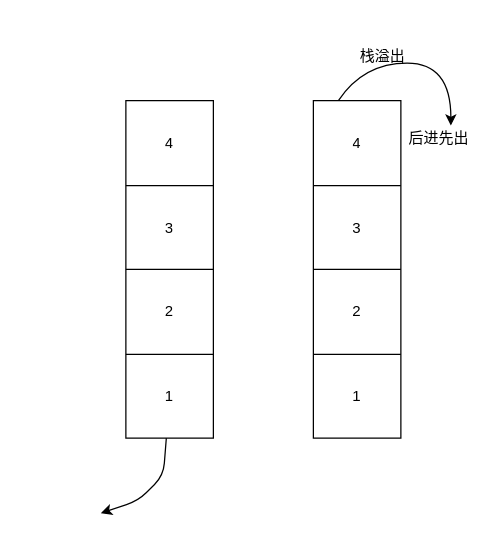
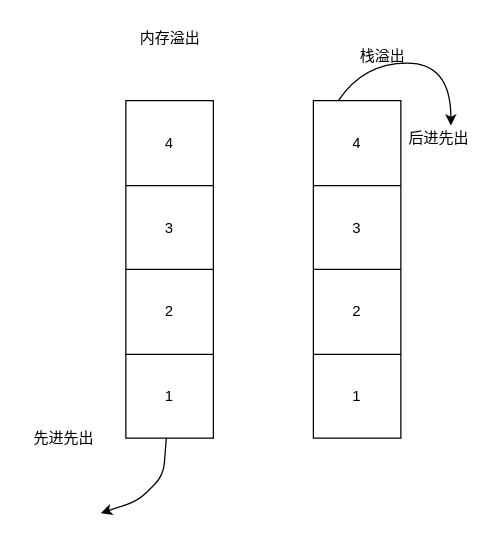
  <mxCell id="0" />
  <mxCell id="1" parent="0" />
  <mxCell id="2" value="" style="shape=table;html=1;whiteSpace=wrap;startSize=0;container=1;collapsible=0;childLayout=tableLayout;" vertex="1" parent="1"><mxGeometry x="100" y="80" width="70" height="270" as="geometry" /></mxCell>
  <mxCell id="3" value="" style="shape=partialRectangle;html=1;whiteSpace=wrap;collapsible=0;dropTarget=0;pointerEvents=0;fillColor=none;top=0;left=0;bottom=0;right=0;points=[[0,0.5],[1,0.5]];portConstraint=eastwest;" vertex="1" parent="2"><mxGeometry width="70" height="68" as="geometry" /></mxCell>
  <mxCell id="4" value="4" style="shape=partialRectangle;html=1;whiteSpace=wrap;connectable=0;overflow=hidden;fillColor=none;top=0;left=0;bottom=0;right=0;" vertex="1" parent="3"><mxGeometry width="70" height="68" as="geometry" /></mxCell>
  <mxCell id="5" value="" style="shape=partialRectangle;html=1;whiteSpace=wrap;collapsible=0;dropTarget=0;pointerEvents=0;fillColor=none;top=0;left=0;bottom=0;right=0;points=[[0,0.5],[1,0.5]];portConstraint=eastwest;" vertex="1" parent="2"><mxGeometry y="68" width="70" height="67" as="geometry" /></mxCell>
  <mxCell id="6" value="3" style="shape=partialRectangle;html=1;whiteSpace=wrap;connectable=0;overflow=hidden;fillColor=none;top=0;left=0;bottom=0;right=0;" vertex="1" parent="5"><mxGeometry width="70" height="67" as="geometry" /></mxCell>
  <mxCell id="7" value="" style="shape=partialRectangle;html=1;whiteSpace=wrap;collapsible=0;dropTarget=0;pointerEvents=0;fillColor=none;top=0;left=0;bottom=0;right=0;points=[[0,0.5],[1,0.5]];portConstraint=eastwest;" vertex="1" parent="2"><mxGeometry y="135" width="70" height="68" as="geometry" /></mxCell>
  <mxCell id="8" value="2" style="shape=partialRectangle;html=1;whiteSpace=wrap;connectable=0;overflow=hidden;fillColor=none;top=0;left=0;bottom=0;right=0;" vertex="1" parent="7"><mxGeometry width="70" height="68" as="geometry" /></mxCell>
  <mxCell id="9" value="" style="shape=partialRectangle;html=1;whiteSpace=wrap;collapsible=0;dropTarget=0;pointerEvents=0;fillColor=none;top=0;left=0;bottom=0;right=0;points=[[0,0.5],[1,0.5]];portConstraint=eastwest;" vertex="1" parent="2"><mxGeometry y="203" width="70" height="67" as="geometry" /></mxCell>
  <mxCell id="10" value="1" style="shape=partialRectangle;html=1;whiteSpace=wrap;connectable=0;overflow=hidden;fillColor=none;top=0;left=0;bottom=0;right=0;" vertex="1" parent="9"><mxGeometry width="70" height="67" as="geometry" /></mxCell>
  <mxCell id="11" value="" style="shape=table;html=1;whiteSpace=wrap;startSize=0;container=1;collapsible=0;childLayout=tableLayout;" vertex="1" parent="1"><mxGeometry x="250" y="80" width="70" height="270" as="geometry" /></mxCell>
  <mxCell id="12" value="" style="shape=partialRectangle;html=1;whiteSpace=wrap;collapsible=0;dropTarget=0;pointerEvents=0;fillColor=none;top=0;left=0;bottom=0;right=0;points=[[0,0.5],[1,0.5]];portConstraint=eastwest;" vertex="1" parent="11"><mxGeometry width="70" height="68" as="geometry" /></mxCell>
  <mxCell id="13" value="4" style="shape=partialRectangle;html=1;whiteSpace=wrap;connectable=0;overflow=hidden;fillColor=none;top=0;left=0;bottom=0;right=0;" vertex="1" parent="12"><mxGeometry width="70" height="68" as="geometry" /></mxCell>
  <mxCell id="14" value="" style="shape=partialRectangle;html=1;whiteSpace=wrap;collapsible=0;dropTarget=0;pointerEvents=0;fillColor=none;top=0;left=0;bottom=0;right=0;points=[[0,0.5],[1,0.5]];portConstraint=eastwest;" vertex="1" parent="11"><mxGeometry y="68" width="70" height="67" as="geometry" /></mxCell>
  <mxCell id="15" value="3" style="shape=partialRectangle;html=1;whiteSpace=wrap;connectable=0;overflow=hidden;fillColor=none;top=0;left=0;bottom=0;right=0;" vertex="1" parent="14"><mxGeometry width="70" height="67" as="geometry" /></mxCell>
  <mxCell id="16" value="" style="shape=partialRectangle;html=1;whiteSpace=wrap;collapsible=0;dropTarget=0;pointerEvents=0;fillColor=none;top=0;left=0;bottom=0;right=0;points=[[0,0.5],[1,0.5]];portConstraint=eastwest;" vertex="1" parent="11"><mxGeometry y="135" width="70" height="68" as="geometry" /></mxCell>
  <mxCell id="17" value="2" style="shape=partialRectangle;html=1;whiteSpace=wrap;connectable=0;overflow=hidden;fillColor=none;top=0;left=0;bottom=0;right=0;" vertex="1" parent="16"><mxGeometry width="70" height="68" as="geometry" /></mxCell>
  <mxCell id="18" value="" style="shape=partialRectangle;html=1;whiteSpace=wrap;collapsible=0;dropTarget=0;pointerEvents=0;fillColor=none;top=0;left=0;bottom=0;right=0;points=[[0,0.5],[1,0.5]];portConstraint=eastwest;" vertex="1" parent="11"><mxGeometry y="203" width="70" height="67" as="geometry" /></mxCell>
  <mxCell id="19" value="1" style="shape=partialRectangle;html=1;whiteSpace=wrap;connectable=0;overflow=hidden;fillColor=none;top=0;left=0;bottom=0;right=0;" vertex="1" parent="18"><mxGeometry width="70" height="67" as="geometry" /></mxCell>
+ <mxCell id="20" value="内存溢出" style="text;html=1;align=center;verticalAlign=middle;resizable=0;points=[];autosize=1;" vertex="1" parent="1"><mxGeometry x="105" y="20" width="60" height="20" as="geometry" /></mxCell>
  <mxCell id="21" value="栈溢出" style="text;html=1;align=center;verticalAlign=middle;resizable=0;points=[];autosize=1;" vertex="1" parent="1"><mxGeometry x="280" y="35" width="50" height="20" as="geometry" /></mxCell>
  <mxCell id="22" value="" style="endArrow=classic;html=1;" edge="1" parent="1" source="9"><mxGeometry width="50" height="50" relative="1" as="geometry"><mxPoint x="90" y="400" as="sourcePoint" /><mxPoint x="80" y="410" as="targetPoint" /><Array as="points"><mxPoint x="130" y="380" /><mxPoint x="110" y="400" /></Array></mxGeometry></mxCell>
  <mxCell id="23" value="" style="curved=1;endArrow=classic;html=1;" edge="1" parent="1"><mxGeometry width="50" height="50" relative="1" as="geometry"><mxPoint x="270" y="80" as="sourcePoint" /><mxPoint x="360" y="100" as="targetPoint" /><Array as="points"><mxPoint x="290" y="50" /><mxPoint x="360" y="50" /></Array></mxGeometry></mxCell>
+ <mxCell id="24" value="先进先出" style="text;html=1;align=center;verticalAlign=middle;resizable=0;points=[];autosize=1;" vertex="1" parent="1"><mxGeometry x="20" y="340" width="60" height="20" as="geometry" /></mxCell>
  <mxCell id="25" value="后进先出" style="text;html=1;align=center;verticalAlign=middle;resizable=0;points=[];autosize=1;" vertex="1" parent="1"><mxGeometry x="320" y="100" width="60" height="20" as="geometry" /></mxCell>
